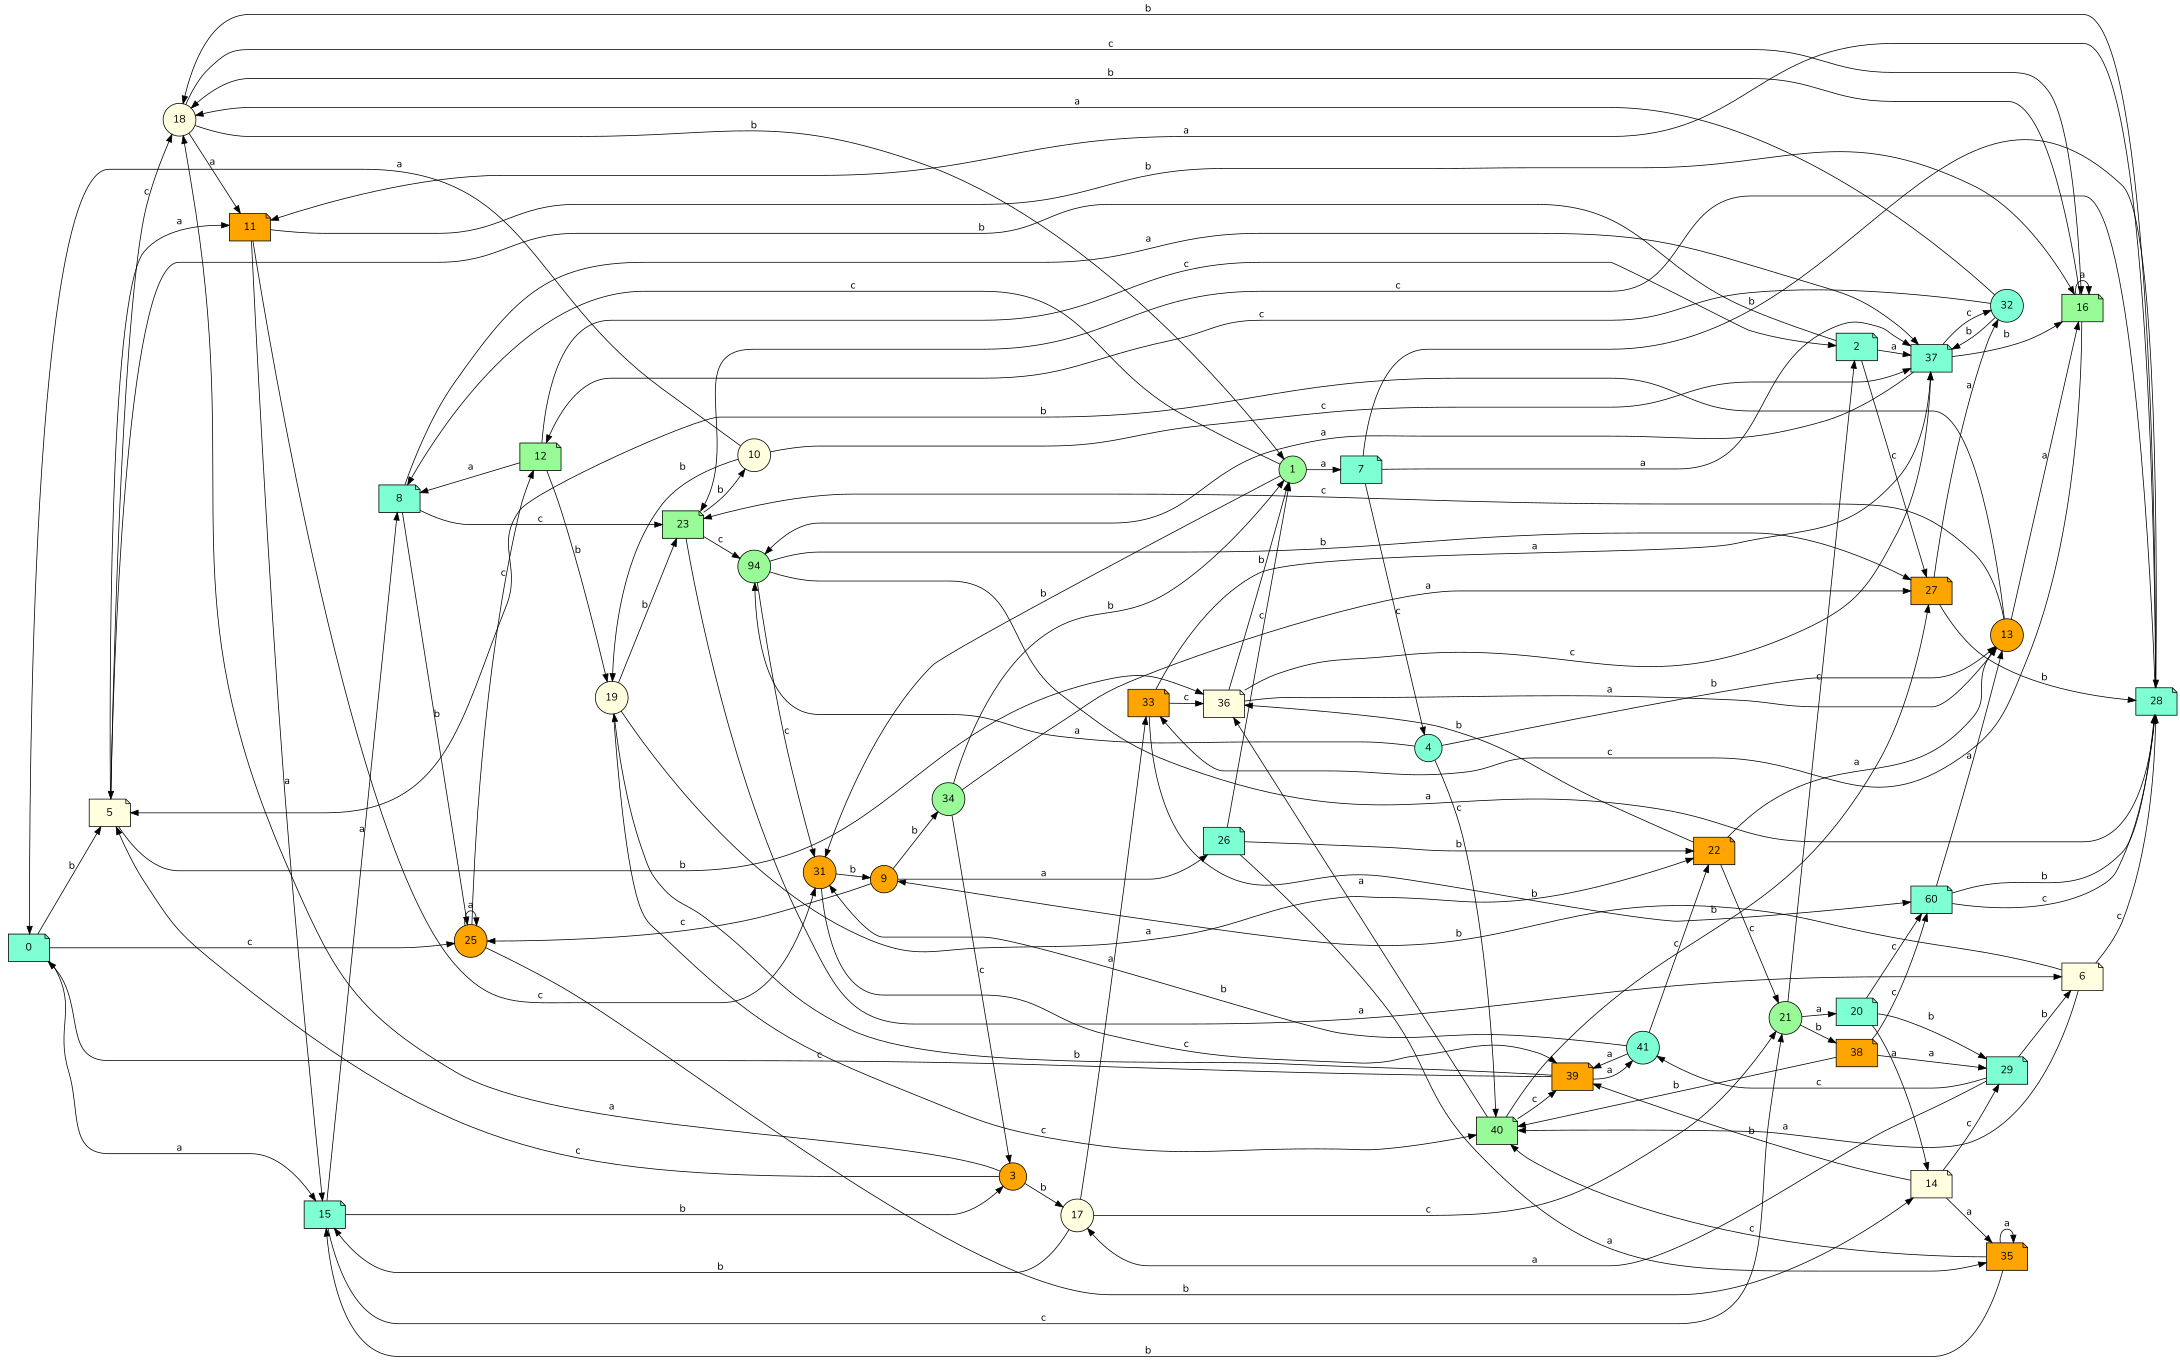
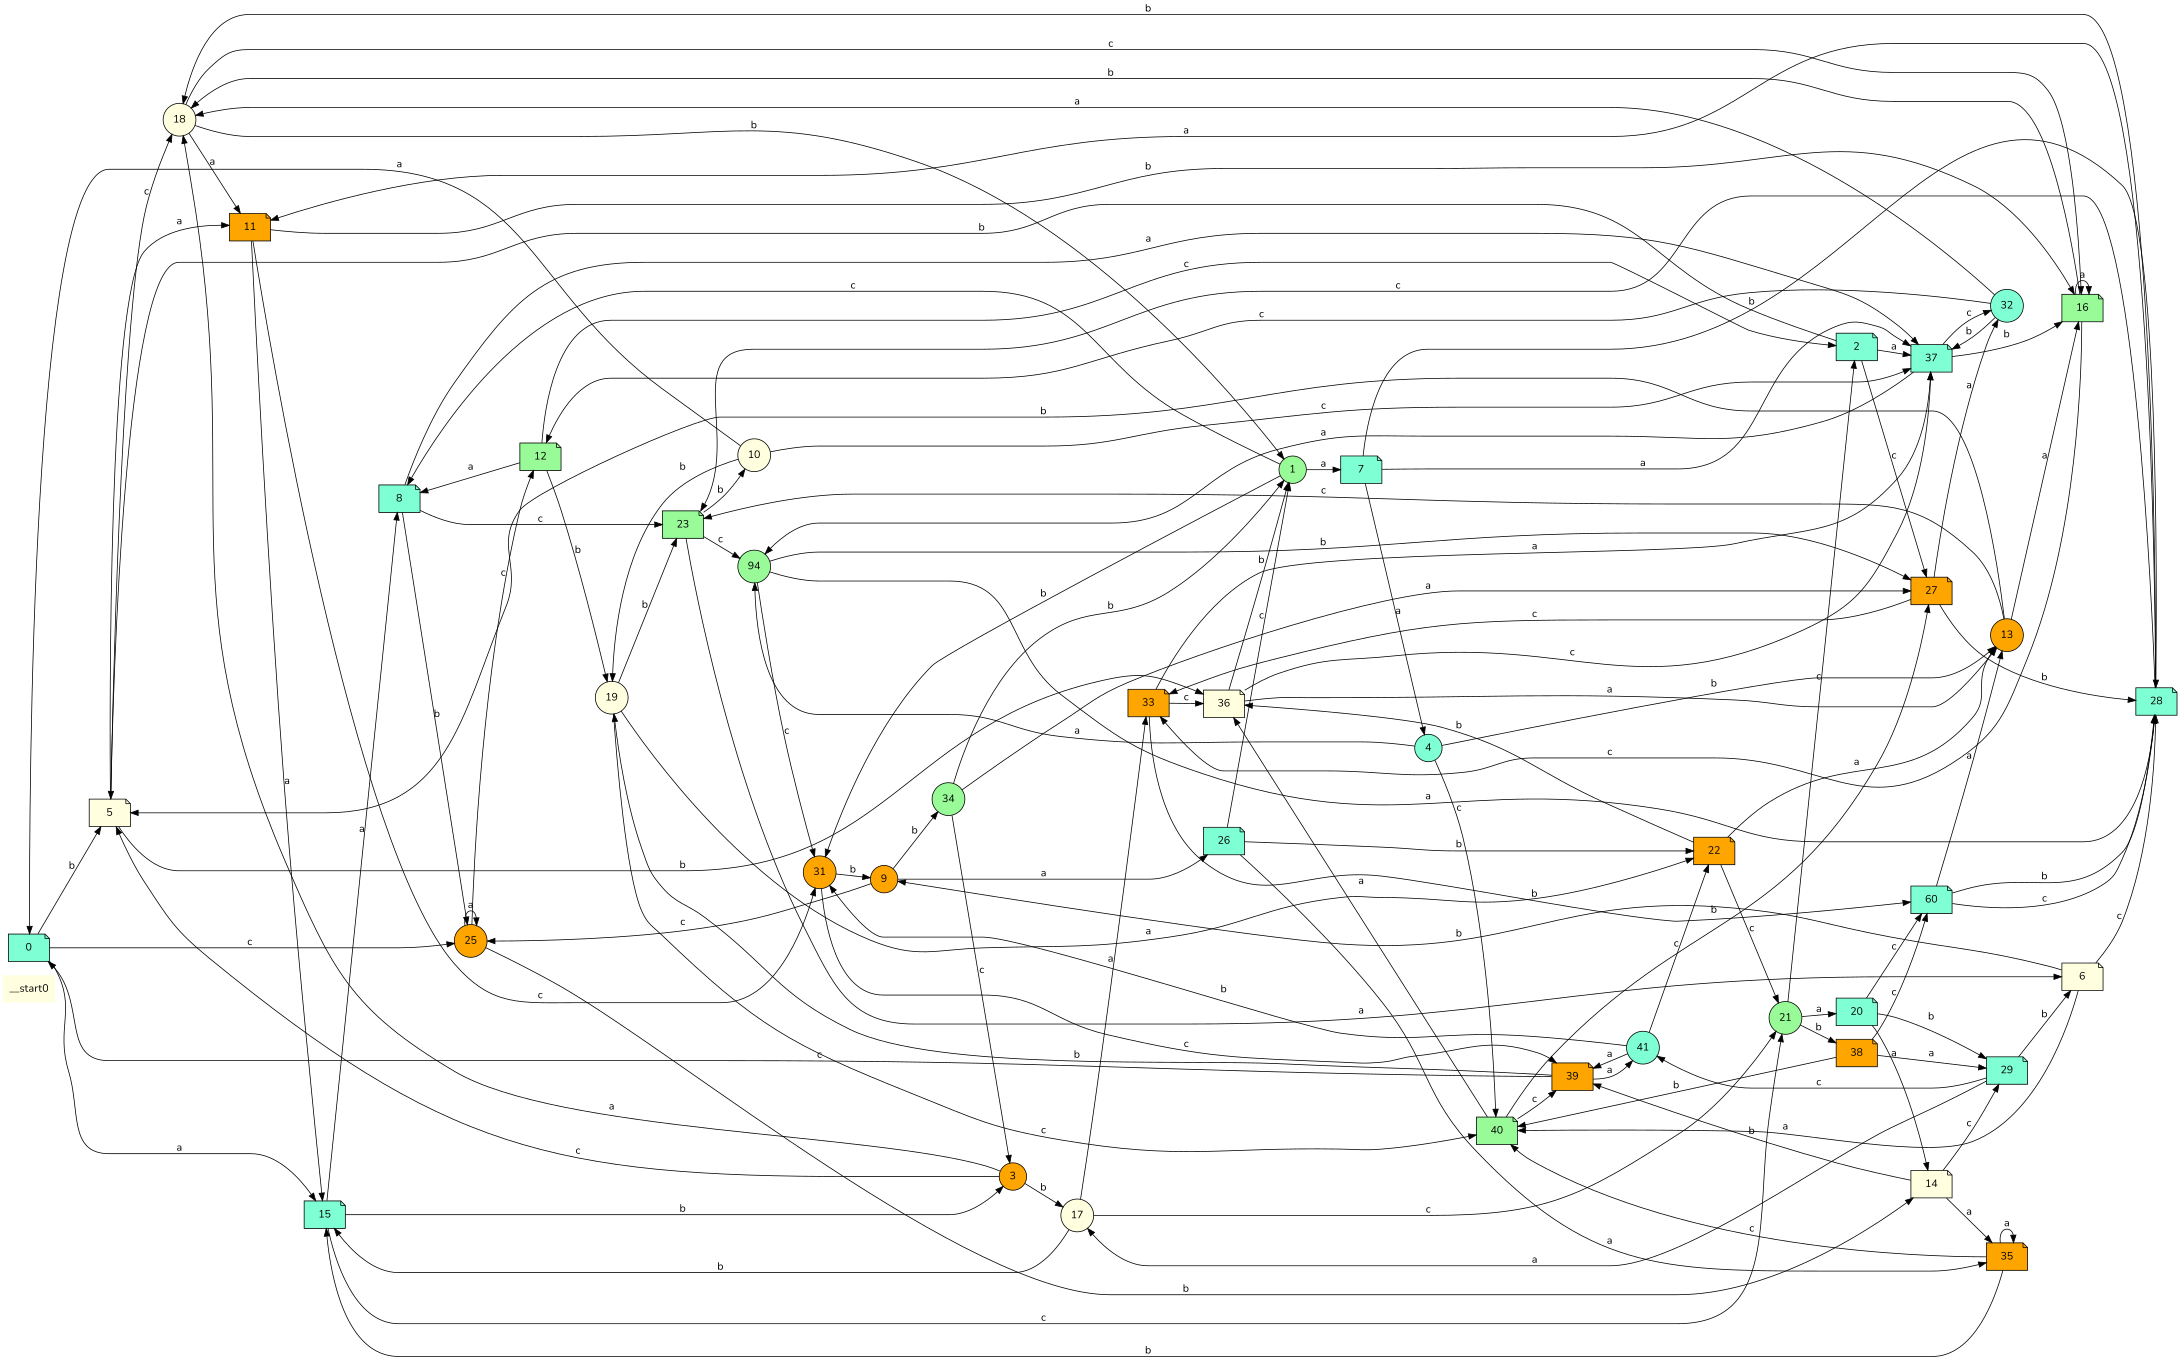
  digraph {
    fontname=Nunito
    rankdir=LR
    node [fillcolor=aquamarine fontname=Nunito shape=note style=filled color=black]
    edge [fontname=Nunito]
+   __start0 [fillcolor=lightyellow shape=none color=""]
    n2 [label=0 style="rounded,filled"]
    n3 [fillcolor=lightyellow label=5]
    n4 [label=15]
    n5 [fillcolor=orange label=25 shape=circle style="rounded,filled"]
    n6 [fillcolor=lightyellow label=18 shape=circle]
    n7 [fillcolor=orange label=11]
    n8 [fillcolor=lightyellow label=36 style="rounded,filled"]
    n9 [label=8]
    n10 [fillcolor=orange label=3 shape=circle style="rounded,filled"]
    n11 [fillcolor=palegreen label=21 shape=circle]
    n12 [fillcolor=palegreen label=12]
    n13 [fillcolor=lightyellow label=14 style="rounded,filled"]
    n14 [fillcolor=palegreen label=1 shape=circle]
    n15 [label=7 style="rounded,filled"]
    n16 [fillcolor=orange label=31 shape=circle style="rounded,filled"]
    n17 [label=37 style="rounded,filled"]
    n18 [label=4 shape=circle style="rounded,filled"]
    n19 [label=28 style="rounded,filled"]
    n20 [fillcolor=palegreen label=23 style="rounded,filled"]
    n21 [fillcolor=orange label=9 shape=circle]
    n22 [fillcolor=orange label=39]
    n23 [label=2]
    n24 [fillcolor=orange label=27]
    n25 [fillcolor=orange label=33]
    n26 [label=32 shape=circle]
    n27 [fillcolor=palegreen label=94 shape=circle]
    n28 [fillcolor=palegreen label=16]
    n29 [fillcolor=lightyellow label=17 shape=circle style="rounded,filled"]
    n30 [fillcolor=orange label=13 shape=circle]
    n31 [fillcolor=palegreen label=40]
    n32 [fillcolor=lightyellow label=6 style="rounded,filled"]
    n33 [label=26]
    n34 [fillcolor=palegreen label=34 shape=circle style="rounded,filled"]
    n35 [fillcolor=lightyellow label=10 shape=circle style="rounded,filled"]
    n36 [fillcolor=orange label=35 style="rounded,filled"]
    n37 [fillcolor=orange label=22 style="rounded,filled"]
    n38 [fillcolor=lightyellow label=19 shape=circle]
    n39 [label=29]
    n40 [label=41 shape=circle style="rounded,filled"]
    n41 [label=20 style="rounded,filled"]
    n42 [fillcolor=orange label=38 style="rounded,filled"]
    n43 [label=60 style="rounded,filled"]
    n2 -> n3 [label=b]
    n2 -> n4 [label=a]
    n2 -> n5 [label=c]
    n3 -> n6 [label=c]
    n3 -> n7 [label=a]
    n3 -> n8 [label=b]
    n4 -> n9 [label=a]
    n4 -> n10 [label=b]
    n4 -> n11 [label=c]
    n5 -> n5 [label=a]
    n5 -> n12 [label=c]
    n5 -> n13 [label=b]
    n6 -> n7 [label=a]
    n6 -> n14 [label=b]
    n6 -> n28 [label=c]
    n7 -> n4 [label=a]
    n7 -> n16 [label=c]
    n7 -> n28 [label=b]
    n8 -> n14 [label=b]
    n8 -> n17 [label=c]
    n8 -> n30 [label=a]
    n9 -> n5 [label=b]
    n9 -> n17 [label=a]
    n9 -> n20 [label=c]
    n10 -> n3 [label=c]
    n10 -> n6 [label=a]
    n10 -> n29 [label=b]
    n11 -> n23 [label=c]
    n11 -> n41 [label=a]
    n11 -> n42 [label=b]
    n12 -> n9 [label=a]
    n12 -> n23 [label=c]
    n12 -> n38 [label=b]
    n13 -> n22 [label=b]
    n13 -> n36 [label=a]
    n13 -> n39 [label=c]
    n14 -> n9 [label=c]
    n14 -> n15 [label=a]
    n14 -> n16 [label=b]
    n15 -> n17 [label=a]
-   n15 -> n18 [label=c]
+   n15 -> n18 [label=a]
    n15 -> n19 [label=b]
    n16 -> n21 [label=b]
    n16 -> n22 [label=c]
    n17 -> n26 [label=c]
    n17 -> n27 [label=a]
    n17 -> n28 [label=b]
    n18 -> n27 [label=a]
    n18 -> n30 [label=b]
    n18 -> n31 [label=c]
    n19 -> n6 [label=b]
    n19 -> n7 [label=a]
    n19 -> n20 [label=c]
    n20 -> n27 [label=c]
    n20 -> n32 [label=a]
    n20 -> n35 [label=b]
    n21 -> n5 [label=c]
    n21 -> n33 [label=a]
    n21 -> n34 [label=b]
    n22 -> n2 [label=c]
    n22 -> n38 [label=b]
    n22 -> n40 [label=a]
    n23 -> n3 [label=b]
    n23 -> n17 [label=a]
    n23 -> n24 [label=c]
    n24 -> n19 [label=b]
+   n24 -> n25 [label=c]
    n24 -> n26 [label=a]
    n25 -> n8 [label=c]
    n25 -> n17 [label=a]
    n25 -> n43 [label=b]
    n26 -> n6 [label=a]
    n26 -> n12 [label=c]
    n26 -> n17 [label=b]
    n27 -> n16 [label=c]
    n27 -> n19 [label=a]
    n27 -> n24 [label=b]
    n28 -> n6 [label=b]
    n28 -> n25 [label=c]
    n28 -> n28 [label=a]
    n29 -> n4 [label=b]
    n29 -> n11 [label=c]
    n29 -> n25 [label=a]
    n30 -> n3 [label=b]
    n30 -> n20 [label=c]
    n30 -> n28 [label=a]
    n31 -> n8 [label=a]
    n31 -> n22 [label=c]
    n31 -> n24 [label=b]
    n32 -> n19 [label=c]
    n32 -> n21 [label=b]
    n32 -> n31 [label=a]
    n33 -> n14 [label=c]
    n33 -> n36 [label=a]
    n33 -> n37 [label=b]
    n34 -> n10 [label=c]
    n34 -> n14 [label=b]
    n34 -> n24 [label=a]
    n35 -> n2 [label=a]
    n35 -> n17 [label=c]
    n35 -> n38 [label=b]
    n36 -> n4 [label=b]
    n36 -> n31 [label=c]
    n36 -> n36 [label=a]
    n37 -> n8 [label=b]
    n37 -> n11 [label=c]
    n37 -> n30 [label=a]
    n38 -> n20 [label=b]
    n38 -> n31 [label=c]
    n38 -> n37 [label=a]
    n39 -> n29 [label=a]
    n39 -> n32 [label=b]
    n39 -> n40 [label=c]
    n40 -> n16 [label=b]
    n40 -> n22 [label=a]
    n40 -> n37 [label=c]
    n41 -> n13 [label=a]
    n41 -> n39 [label=b]
    n41 -> n43 [label=c]
    n42 -> n31 [label=b]
    n42 -> n39 [label=a]
    n42 -> n43 [label=c]
    n43 -> n19 [label=b]
    n43 -> n19 [label=c]
    n43 -> n30 [label=a]
  }
